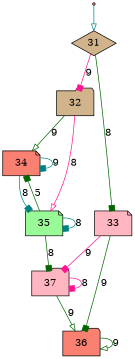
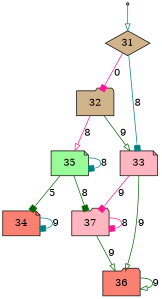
  digraph {
    rankdir=TB
    node [fillcolor=salmon shape=folder style=filled]
    edge [arrowhead=box color=darkgreen]
    inic [shape=point]
    31 [fillcolor=tan shape=diamond]
    32 [fillcolor=tan]
    33 [fillcolor=lightpink shape=note]
    34 [shape=note]
    35 [fillcolor=palegreen shape=note]
    36
    37 [fillcolor=lightpink]
    inic -> 31 [arrowhead=onormal color=teal]
-   31 -> 32 [color=deeppink label=9]
-   31 -> 33 [label=8]
-   32 -> 34 [arrowhead=onormal label=9]
+   31 -> 32 [color=deeppink label=0]
+   31 -> 33 [color=teal label=8]
+   32 -> 33 [arrowhead=onormal label=9]
    32 -> 35 [arrowhead=onormal color=deeppink label=8]
-   33 -> 36 [label=9]
+   33 -> 36 [arrowhead=onormal label=9]
    33 -> 37 [color=deeppink label=9]
    34 -> 34 [color=teal label=9]
-   34 -> 35 [color=teal label=8]
    35 -> 34 [label=5]
    35 -> 35 [color=teal label=8]
    35 -> 37 [label=8]
    36 -> 36 [arrowhead=onormal label=9]
    37 -> 36 [arrowhead=onormal label=9]
    37 -> 37 [color=deeppink label=8]
  }
